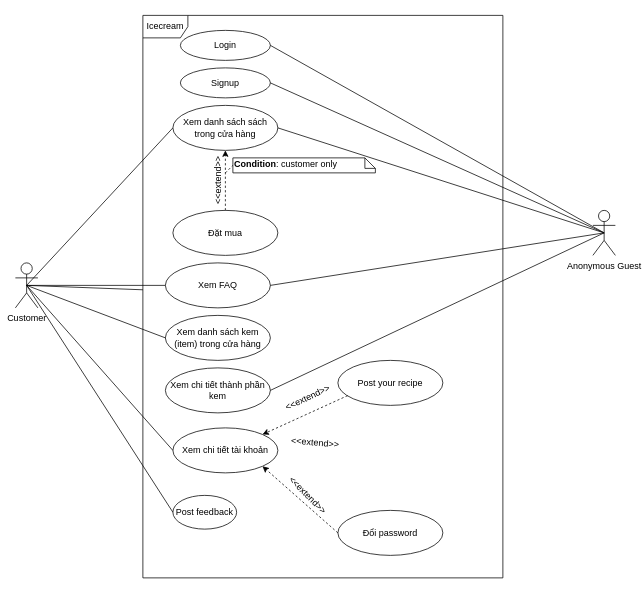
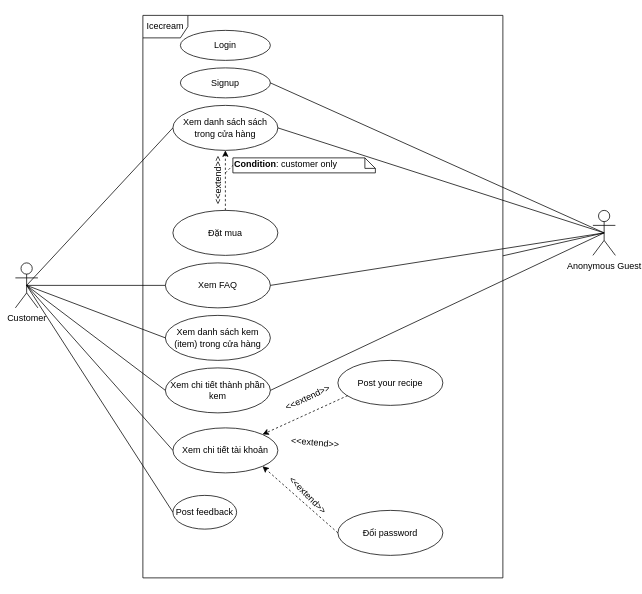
  <mxCell id="0" />
  <mxCell id="1" parent="0" />
  <mxCell id="2" value="Anonymous Guest" style="shape=umlActor;verticalLabelPosition=bottom;verticalAlign=top;html=1;" parent="1" vertex="1"><mxGeometry x="790" y="280" width="30" height="60" as="geometry" /></mxCell>
  <mxCell id="3" value="Customer" style="shape=umlActor;verticalLabelPosition=bottom;verticalAlign=top;html=1;" parent="1" vertex="1"><mxGeometry x="20" y="350" width="30" height="60" as="geometry" /></mxCell>
  <mxCell id="4" value="Icecream" style="shape=umlFrame;whiteSpace=wrap;html=1;" parent="1" vertex="1"><mxGeometry x="190" y="20" width="480" height="750" as="geometry" /></mxCell>
  <mxCell id="5" value="Login" style="ellipse;whiteSpace=wrap;html=1;" parent="1" vertex="1"><mxGeometry x="240" y="40" width="120" height="40" as="geometry" /></mxCell>
  <mxCell id="6" value="Signup" style="ellipse;whiteSpace=wrap;html=1;" parent="1" vertex="1"><mxGeometry x="240" y="90" width="120" height="40" as="geometry" /></mxCell>
  <mxCell id="7" value="Xem danh sách kem (item) trong cửa hàng" style="ellipse;whiteSpace=wrap;html=1;" parent="1" vertex="1"><mxGeometry x="220" y="420" width="140" height="60" as="geometry" /></mxCell>
  <mxCell id="8" value="Xem chi tiết thành phần kem" style="ellipse;whiteSpace=wrap;html=1;" parent="1" vertex="1"><mxGeometry x="220" y="490" width="140" height="60" as="geometry" /></mxCell>
  <mxCell id="9" value="Xem danh sách sách trong cửa hàng" style="ellipse;whiteSpace=wrap;html=1;" parent="1" vertex="1"><mxGeometry x="230" y="140" width="140" height="60" as="geometry" /></mxCell>
  <mxCell id="10" value="Xem chi tiết tài khoản" style="ellipse;whiteSpace=wrap;html=1;" parent="1" vertex="1"><mxGeometry x="230" y="570" width="140" height="60" as="geometry" /></mxCell>
  <mxCell id="11" value="Đổi password" style="ellipse;whiteSpace=wrap;html=1;" parent="1" vertex="1"><mxGeometry x="450" y="680" width="140" height="60" as="geometry" /></mxCell>
  <mxCell id="12" value="Đặt mua" style="ellipse;whiteSpace=wrap;html=1;" parent="1" vertex="1"><mxGeometry x="230" y="280" width="140" height="60" as="geometry" /></mxCell>
  <mxCell id="13" value="&amp;lt;&amp;lt;extend&amp;gt;&amp;gt;" style="text;html=1;strokeColor=none;fillColor=none;align=center;verticalAlign=middle;whiteSpace=wrap;rounded=0;rotation=5;" parent="1" vertex="1"><mxGeometry x="400" y="580" width="40" height="20" as="geometry" /></mxCell>
  <mxCell id="14" value="" style="endArrow=classic;html=1;entryX=1;entryY=1;entryDx=0;entryDy=0;exitX=0;exitY=0.5;exitDx=0;exitDy=0;dashed=1;" parent="1" source="11" target="10" edge="1"><mxGeometry width="50" height="50" relative="1" as="geometry"><mxPoint x="330" y="760" as="sourcePoint" /><mxPoint x="380" y="710" as="targetPoint" /></mxGeometry></mxCell>
  <mxCell id="15" value="&amp;lt;&amp;lt;extend&amp;gt;&amp;gt;" style="text;html=1;strokeColor=none;fillColor=none;align=center;verticalAlign=middle;whiteSpace=wrap;rounded=0;rotation=45;" parent="1" vertex="1"><mxGeometry x="390" y="650" width="40" height="20" as="geometry" /></mxCell>
  <mxCell id="16" value="Post your recipe" style="ellipse;whiteSpace=wrap;html=1;" parent="1" vertex="1"><mxGeometry x="450" y="480" width="140" height="60" as="geometry" /></mxCell>
  <mxCell id="17" value="&amp;lt;&amp;lt;extend&amp;gt;&amp;gt;" style="text;html=1;strokeColor=none;fillColor=none;align=center;verticalAlign=middle;whiteSpace=wrap;rounded=0;rotation=-25;" parent="1" vertex="1"><mxGeometry x="390" y="520" width="40" height="20" as="geometry" /></mxCell>
  <mxCell id="18" value="" style="endArrow=classic;html=1;entryX=1;entryY=0;entryDx=0;entryDy=0;dashed=1;" parent="1" target="10" edge="1"><mxGeometry width="50" height="50" relative="1" as="geometry"><mxPoint x="463" y="527" as="sourcePoint" /><mxPoint x="715.503" y="671.213" as="targetPoint" /></mxGeometry></mxCell>
  <mxCell id="19" value="&amp;lt;&amp;lt;extend&amp;gt;&amp;gt;" style="text;html=1;strokeColor=none;fillColor=none;align=center;verticalAlign=middle;whiteSpace=wrap;rounded=0;rotation=-90;" parent="1" vertex="1"><mxGeometry x="270" y="230" width="40" height="20" as="geometry" /></mxCell>
  <mxCell id="20" value="" style="endArrow=classic;html=1;entryX=0.5;entryY=1;entryDx=0;entryDy=0;exitX=0.5;exitY=0;exitDx=0;exitDy=0;dashed=1;" parent="1" edge="1"><mxGeometry width="50" height="50" relative="1" as="geometry"><mxPoint x="300" y="280" as="sourcePoint" /><mxPoint x="300" y="200" as="targetPoint" /></mxGeometry></mxCell>
  <mxCell id="21" value="&lt;b&gt;Condition&lt;/b&gt;: customer only" style="shape=note;whiteSpace=wrap;html=1;size=14;verticalAlign=top;align=left;spacingTop=-6;" parent="1" vertex="1"><mxGeometry x="310" y="210" width="190" height="20" as="geometry" /></mxCell>
  <mxCell id="22" value="" style="endArrow=none;dashed=1;html=1;entryX=0;entryY=0.5;entryDx=0;entryDy=0;entryPerimeter=0;exitX=0.75;exitY=1;exitDx=0;exitDy=0;" parent="1" source="19" target="21" edge="1"><mxGeometry width="50" height="50" relative="1" as="geometry"><mxPoint x="150" y="370" as="sourcePoint" /><mxPoint x="200" y="320" as="targetPoint" /></mxGeometry></mxCell>
  <mxCell id="23" value="" style="endArrow=none;html=1;exitX=0.5;exitY=0.5;exitDx=0;exitDy=0;exitPerimeter=0;entryX=0;entryY=0.5;entryDx=0;entryDy=0;" parent="1" source="3" target="7" edge="1"><mxGeometry width="50" height="50" relative="1" as="geometry"><mxPoint x="460" y="300" as="sourcePoint" /><mxPoint x="510" y="250" as="targetPoint" /></mxGeometry></mxCell>
- <mxCell id="24" value="" style="endArrow=none;html=1;exitX=0.5;exitY=0.5;exitDx=0;exitDy=0;exitPerimeter=0;" parent="1" source="3" target="4" edge="1"><mxGeometry width="50" height="50" relative="1" as="geometry"><mxPoint x="75" y="290" as="sourcePoint" /><mxPoint x="210" y="210" as="targetPoint" /></mxGeometry></mxCell>
+ <mxCell id="24" value="" style="endArrow=none;html=1;exitX=0.5;exitY=0.5;exitDx=0;exitDy=0;exitPerimeter=0;entryX=0;entryY=0.5;entryDx=0;entryDy=0;" parent="1" source="3" target="8" edge="1"><mxGeometry width="50" height="50" relative="1" as="geometry"><mxPoint x="75" y="290" as="sourcePoint" /><mxPoint x="210" y="210" as="targetPoint" /></mxGeometry></mxCell>
  <mxCell id="25" value="" style="endArrow=none;html=1;entryX=0;entryY=0.5;entryDx=0;entryDy=0;exitX=0.5;exitY=0.5;exitDx=0;exitDy=0;exitPerimeter=0;" parent="1" source="3" target="10" edge="1"><mxGeometry width="50" height="50" relative="1" as="geometry"><mxPoint x="100" y="420" as="sourcePoint" /><mxPoint x="140" y="400" as="targetPoint" /></mxGeometry></mxCell>
  <mxCell id="26" value="" style="endArrow=none;html=1;exitX=0.5;exitY=0.5;exitDx=0;exitDy=0;exitPerimeter=0;entryX=0;entryY=0.5;entryDx=0;entryDy=0;" parent="1" target="9" edge="1"><mxGeometry width="50" height="50" relative="1" as="geometry"><mxPoint x="35" y="380" as="sourcePoint" /><mxPoint x="220" y="430" as="targetPoint" /></mxGeometry></mxCell>
  <mxCell id="27" value="" style="endArrow=none;html=1;exitX=0.5;exitY=0.5;exitDx=0;exitDy=0;exitPerimeter=0;entryX=1;entryY=0.5;entryDx=0;entryDy=0;" parent="1" source="2" target="9" edge="1"><mxGeometry width="50" height="50" relative="1" as="geometry"><mxPoint x="35" y="380" as="sourcePoint" /><mxPoint x="220" y="220" as="targetPoint" /></mxGeometry></mxCell>
  <mxCell id="28" value="" style="endArrow=none;html=1;exitX=0.5;exitY=0.5;exitDx=0;exitDy=0;exitPerimeter=0;entryX=1;entryY=0.5;entryDx=0;entryDy=0;" parent="1" source="2" target="6" edge="1"><mxGeometry width="50" height="50" relative="1" as="geometry"><mxPoint x="85" y="60" as="sourcePoint" /><mxPoint x="220" y="220" as="targetPoint" /></mxGeometry></mxCell>
- <mxCell id="29" value="" style="endArrow=none;html=1;exitX=0.5;exitY=0.5;exitDx=0;exitDy=0;exitPerimeter=0;entryX=1;entryY=0.5;entryDx=0;entryDy=0;" parent="1" source="2" target="5" edge="1"><mxGeometry width="50" height="50" relative="1" as="geometry"><mxPoint x="85" y="60" as="sourcePoint" /><mxPoint x="220" y="150" as="targetPoint" /></mxGeometry></mxCell>
+ <mxCell id="29" value="" style="endArrow=none;html=1;exitX=0.5;exitY=0.5;exitDx=0;exitDy=0;exitPerimeter=0;" parent="1" source="2" target="4" edge="1"><mxGeometry width="50" height="50" relative="1" as="geometry"><mxPoint x="85" y="60" as="sourcePoint" /><mxPoint x="220" y="150" as="targetPoint" /></mxGeometry></mxCell>
  <mxCell id="30" value="" style="endArrow=none;html=1;exitX=0.5;exitY=0.5;exitDx=0;exitDy=0;exitPerimeter=0;entryX=1;entryY=0.5;entryDx=0;entryDy=0;" parent="1" source="2" target="8" edge="1"><mxGeometry width="50" height="50" relative="1" as="geometry"><mxPoint x="85" y="60" as="sourcePoint" /><mxPoint x="220" y="430" as="targetPoint" /></mxGeometry></mxCell>
  <mxCell id="31" value="Post feedback" style="ellipse;whiteSpace=wrap;html=1;" parent="1" vertex="1"><mxGeometry x="230" y="660" width="85" height="45" as="geometry" /></mxCell>
  <mxCell id="32" value="Xem FAQ" style="ellipse;whiteSpace=wrap;html=1;" parent="1" vertex="1"><mxGeometry x="220" y="350" width="140" height="60" as="geometry" /></mxCell>
  <mxCell id="33" value="" style="endArrow=none;html=1;exitX=0.5;exitY=0.5;exitDx=0;exitDy=0;exitPerimeter=0;entryX=0;entryY=0.5;entryDx=0;entryDy=0;" parent="1" target="32" edge="1"><mxGeometry width="50" height="50" relative="1" as="geometry"><mxPoint x="35" y="380" as="sourcePoint" /><mxPoint x="220" y="450" as="targetPoint" /></mxGeometry></mxCell>
  <mxCell id="34" value="" style="endArrow=none;html=1;exitX=0.5;exitY=0.5;exitDx=0;exitDy=0;exitPerimeter=0;entryX=1;entryY=0.5;entryDx=0;entryDy=0;" parent="1" source="2" target="32" edge="1"><mxGeometry width="50" height="50" relative="1" as="geometry"><mxPoint x="85" y="60" as="sourcePoint" /><mxPoint x="220" y="380" as="targetPoint" /></mxGeometry></mxCell>
  <mxCell id="35" value="" style="endArrow=none;html=1;entryX=0;entryY=0.5;entryDx=0;entryDy=0;exitX=0.5;exitY=0.5;exitDx=0;exitDy=0;exitPerimeter=0;" parent="1" target="31" edge="1"><mxGeometry width="50" height="50" relative="1" as="geometry"><mxPoint x="35" y="380" as="sourcePoint" /><mxPoint x="230" y="600" as="targetPoint" /></mxGeometry></mxCell>
